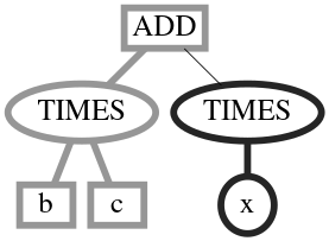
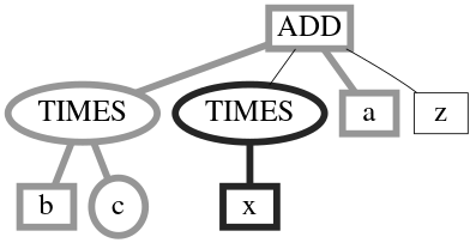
  graph {
    node [color="/greys6/4" fontname=Times fontsize=30 penwidth=7 shape=box]
    edge [color="/greys6/4" penwidth=7]
    n1 [label=ADD]
    n2 [label=TIMES shape=""]
    n3 [color="/greys6/6" label=TIMES shape=""]
+   n4 [label=a]
+   n5 [label=z color="" penwidth=""]
    n6 [label=b]
-   n7 [label=c]
-   n8 [color="/greys6/6" label=x shape=ellipse]
+   n7 [label=c shape=ellipse]
+   n8 [color="/greys6/6" label=x]
    n1 -- n2
    n1 -- n3 [color="" penwidth=""]
+   n1 -- n4
+   n1 -- n5 [color="" penwidth=""]
    n2 -- n6
    n2 -- n7
    n3 -- n8 [color="/greys6/6"]
  }
